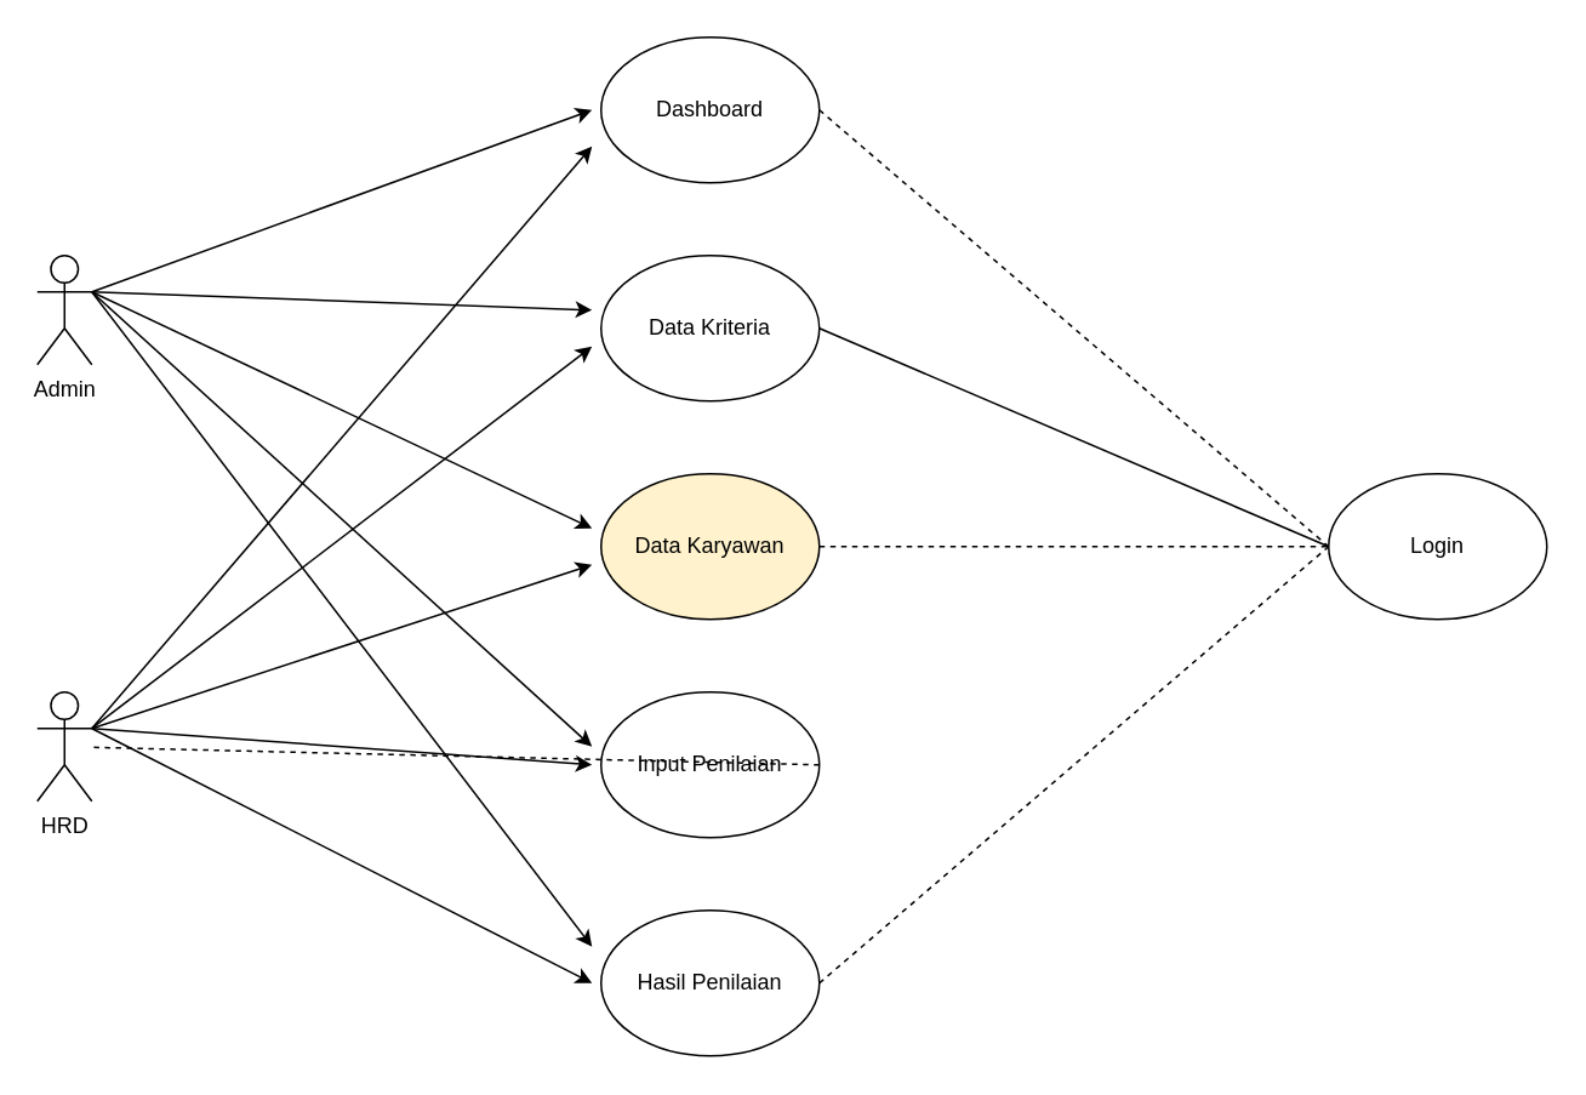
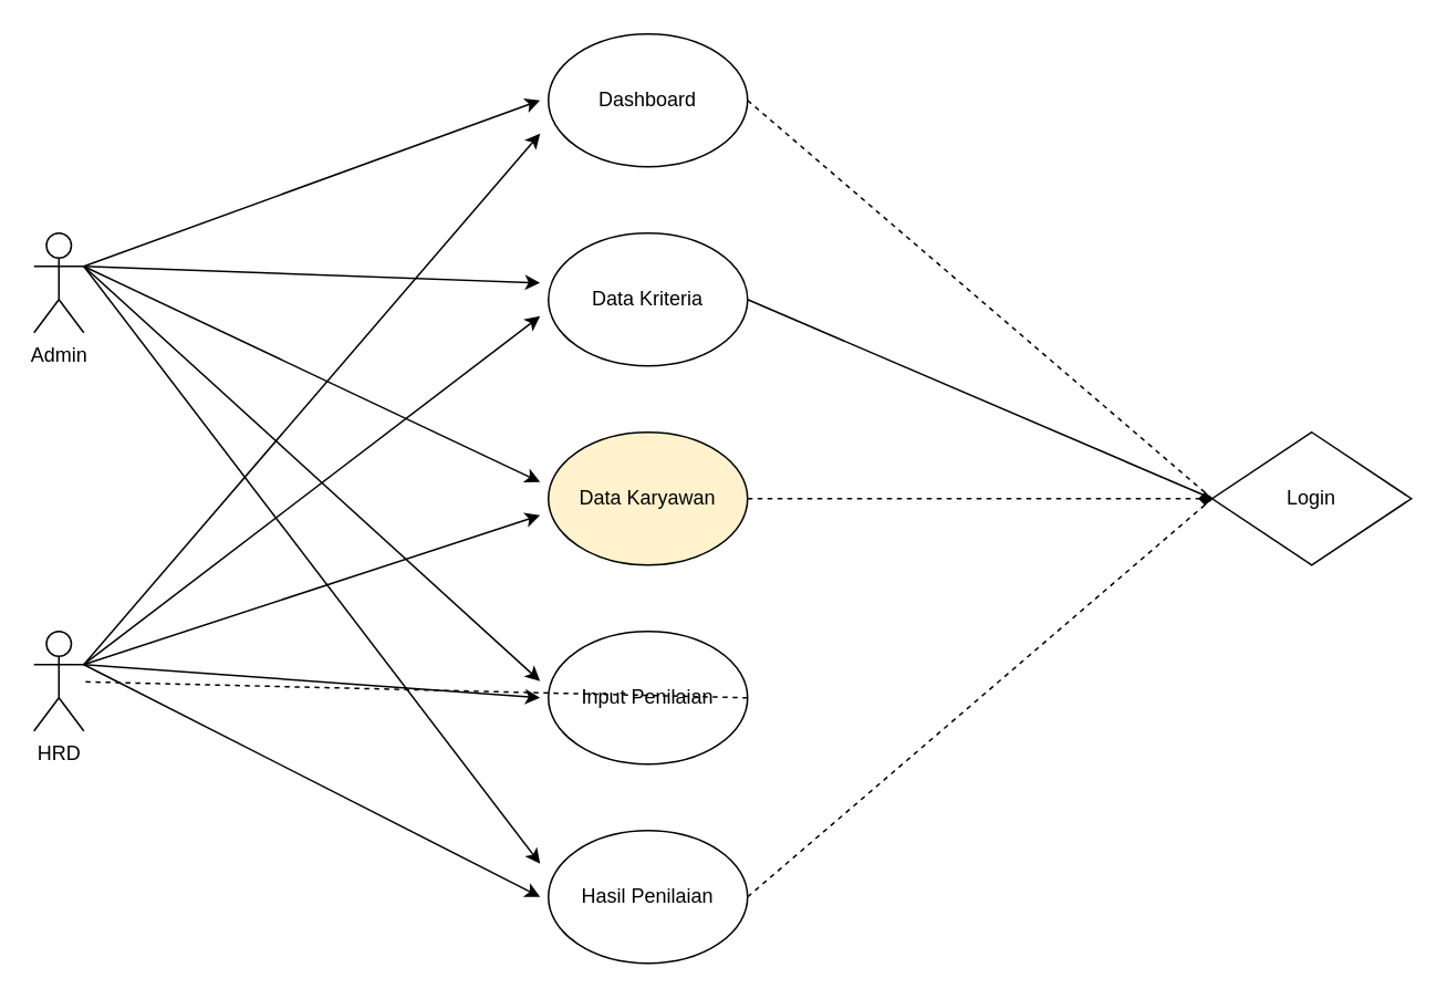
  <mxCell id="0" />
  <mxCell id="1" parent="0" />
  <mxCell id="2" value="Dashboard" style="ellipse;whiteSpace=wrap;html=1;" vertex="1" parent="1"><mxGeometry x="330" y="20" width="120" height="80" as="geometry" /></mxCell>
  <mxCell id="3" value="Data Kriteria" style="ellipse;whiteSpace=wrap;html=1;" vertex="1" parent="1"><mxGeometry x="330" y="140" width="120" height="80" as="geometry" /></mxCell>
  <mxCell id="4" value="Data Karyawan" style="ellipse;whiteSpace=wrap;html=1;fillColor=#fff2cc;" vertex="1" parent="1"><mxGeometry x="330" y="260" width="120" height="80" as="geometry" /></mxCell>
  <mxCell id="5" value="Input Penilaian" style="ellipse;whiteSpace=wrap;html=1;" vertex="1" parent="1"><mxGeometry x="330" y="380" width="120" height="80" as="geometry" /></mxCell>
  <mxCell id="6" value="Hasil Penilaian" style="ellipse;whiteSpace=wrap;html=1;" vertex="1" parent="1"><mxGeometry x="330" y="500" width="120" height="80" as="geometry" /></mxCell>
- <mxCell id="7" value="Login" style="ellipse;whiteSpace=wrap;html=1;" vertex="1" parent="1"><mxGeometry x="730" y="260" width="120" height="80" as="geometry" /></mxCell>
+ <mxCell id="7" value="Login" style="rhombus;whiteSpace=wrap;html=1;" vertex="1" parent="1"><mxGeometry x="730" y="260" width="120" height="80" as="geometry" /></mxCell>
  <mxCell id="8" value="Admin" style="shape=umlActor;verticalLabelPosition=bottom;verticalAlign=top;html=1;outlineConnect=0;" vertex="1" parent="1"><mxGeometry x="20" y="140" width="30" height="60" as="geometry" /></mxCell>
  <mxCell id="9" value="HRD" style="shape=umlActor;verticalLabelPosition=bottom;verticalAlign=top;html=1;outlineConnect=0;" vertex="1" parent="1"><mxGeometry x="20" y="380" width="30" height="60" as="geometry" /></mxCell>
  <mxCell id="10" value="" style="endArrow=none;dashed=1;html=1;rounded=0;exitX=1;exitY=0.5;exitDx=0;exitDy=0;entryX=0;entryY=0.5;entryDx=0;entryDy=0;" edge="1" parent="1" source="2" target="7"><mxGeometry width="50" height="50" relative="1" as="geometry"><mxPoint x="630" y="230" as="sourcePoint" /><mxPoint x="840" y="300" as="targetPoint" /></mxGeometry></mxCell>
  <mxCell id="11" value="" style="endArrow=none;dashed=0;html=1;rounded=0;exitX=1;exitY=0.5;exitDx=0;exitDy=0;entryX=0;entryY=0.5;entryDx=0;entryDy=0;" edge="1" parent="1" source="3" target="7"><mxGeometry width="50" height="50" relative="1" as="geometry"><mxPoint x="630" y="230" as="sourcePoint" /><mxPoint x="680" y="180" as="targetPoint" /></mxGeometry></mxCell>
- <mxCell id="12" value="" style="endArrow=none;dashed=1;html=1;rounded=0;exitX=1;exitY=0.5;exitDx=0;exitDy=0;entryX=0;entryY=0.5;entryDx=0;entryDy=0;" edge="1" parent="1" source="4" target="7"><mxGeometry width="50" height="50" relative="1" as="geometry"><mxPoint x="440" y="230" as="sourcePoint" /><mxPoint x="490" y="180" as="targetPoint" /></mxGeometry></mxCell>
+ <mxCell id="12" value="" style="endArrow=diamond;dashed=1;html=1;rounded=0;exitX=1;exitY=0.5;exitDx=0;exitDy=0;entryX=0;entryY=0.5;entryDx=0;entryDy=0;" edge="1" parent="1" source="4" target="7"><mxGeometry width="50" height="50" relative="1" as="geometry"><mxPoint x="440" y="230" as="sourcePoint" /><mxPoint x="490" y="180" as="targetPoint" /></mxGeometry></mxCell>
  <mxCell id="13" value="" style="endArrow=none;dashed=1;html=1;rounded=0;exitX=1;exitY=0.5;exitDx=0;exitDy=0;" edge="1" parent="1" source="5" target="9"><mxGeometry width="50" height="50" relative="1" as="geometry"><mxPoint x="570" y="430" as="sourcePoint" /><mxPoint x="620" y="380" as="targetPoint" /></mxGeometry></mxCell>
  <mxCell id="14" value="" style="endArrow=none;dashed=1;html=1;rounded=0;exitX=1;exitY=0.5;exitDx=0;exitDy=0;entryX=0;entryY=0.5;entryDx=0;entryDy=0;" edge="1" parent="1" source="6" target="7"><mxGeometry width="50" height="50" relative="1" as="geometry"><mxPoint x="570" y="430" as="sourcePoint" /><mxPoint x="620" y="380" as="targetPoint" /></mxGeometry></mxCell>
  <mxCell id="15" value="" style="endArrow=classic;html=1;rounded=0;exitX=1;exitY=0.333;exitDx=0;exitDy=0;exitPerimeter=0;" edge="1" parent="1" source="8"><mxGeometry width="50" height="50" relative="1" as="geometry"><mxPoint x="525" y="280" as="sourcePoint" /><mxPoint x="325" y="60" as="targetPoint" /></mxGeometry></mxCell>
  <mxCell id="16" value="" style="endArrow=classic;html=1;rounded=0;exitX=1;exitY=0.333;exitDx=0;exitDy=0;exitPerimeter=0;" edge="1" parent="1" source="8"><mxGeometry width="50" height="50" relative="1" as="geometry"><mxPoint x="60" y="170" as="sourcePoint" /><mxPoint x="325" y="170" as="targetPoint" /></mxGeometry></mxCell>
  <mxCell id="17" value="" style="endArrow=classic;html=1;rounded=0;exitX=1;exitY=0.333;exitDx=0;exitDy=0;exitPerimeter=0;" edge="1" parent="1" source="8"><mxGeometry width="50" height="50" relative="1" as="geometry"><mxPoint x="70" y="180" as="sourcePoint" /><mxPoint x="325" y="290" as="targetPoint" /></mxGeometry></mxCell>
  <mxCell id="18" value="" style="endArrow=classic;html=1;rounded=0;exitX=1;exitY=0.333;exitDx=0;exitDy=0;exitPerimeter=0;" edge="1" parent="1" source="8"><mxGeometry width="50" height="50" relative="1" as="geometry"><mxPoint x="80" y="190" as="sourcePoint" /><mxPoint x="325" y="410" as="targetPoint" /></mxGeometry></mxCell>
  <mxCell id="19" value="" style="endArrow=classic;html=1;rounded=0;exitX=1;exitY=0.333;exitDx=0;exitDy=0;exitPerimeter=0;" edge="1" parent="1" source="8"><mxGeometry width="50" height="50" relative="1" as="geometry"><mxPoint x="90" y="200" as="sourcePoint" /><mxPoint x="325" y="520" as="targetPoint" /></mxGeometry></mxCell>
  <mxCell id="20" value="" style="endArrow=classic;html=1;rounded=0;exitX=1;exitY=0.333;exitDx=0;exitDy=0;exitPerimeter=0;" edge="1" parent="1" source="9"><mxGeometry width="50" height="50" relative="1" as="geometry"><mxPoint x="60" y="170" as="sourcePoint" /><mxPoint x="325" y="540" as="targetPoint" /></mxGeometry></mxCell>
  <mxCell id="21" value="" style="endArrow=classic;html=1;rounded=0;exitX=1;exitY=0.333;exitDx=0;exitDy=0;exitPerimeter=0;" edge="1" parent="1" source="9"><mxGeometry width="50" height="50" relative="1" as="geometry"><mxPoint x="60" y="410" as="sourcePoint" /><mxPoint x="325" y="420" as="targetPoint" /></mxGeometry></mxCell>
  <mxCell id="22" value="" style="endArrow=classic;html=1;rounded=0;exitX=1;exitY=0.333;exitDx=0;exitDy=0;exitPerimeter=0;" edge="1" parent="1" source="9"><mxGeometry width="50" height="50" relative="1" as="geometry"><mxPoint x="70" y="420" as="sourcePoint" /><mxPoint x="325" y="310" as="targetPoint" /></mxGeometry></mxCell>
  <mxCell id="23" value="" style="endArrow=classic;html=1;rounded=0;exitX=1;exitY=0.333;exitDx=0;exitDy=0;exitPerimeter=0;" edge="1" parent="1" source="9"><mxGeometry width="50" height="50" relative="1" as="geometry"><mxPoint x="80" y="430" as="sourcePoint" /><mxPoint x="325" y="190" as="targetPoint" /></mxGeometry></mxCell>
  <mxCell id="24" value="" style="endArrow=classic;html=1;rounded=0;exitX=1;exitY=0.333;exitDx=0;exitDy=0;exitPerimeter=0;" edge="1" parent="1" source="9"><mxGeometry width="50" height="50" relative="1" as="geometry"><mxPoint x="90" y="440" as="sourcePoint" /><mxPoint x="325" y="80" as="targetPoint" /></mxGeometry></mxCell>
